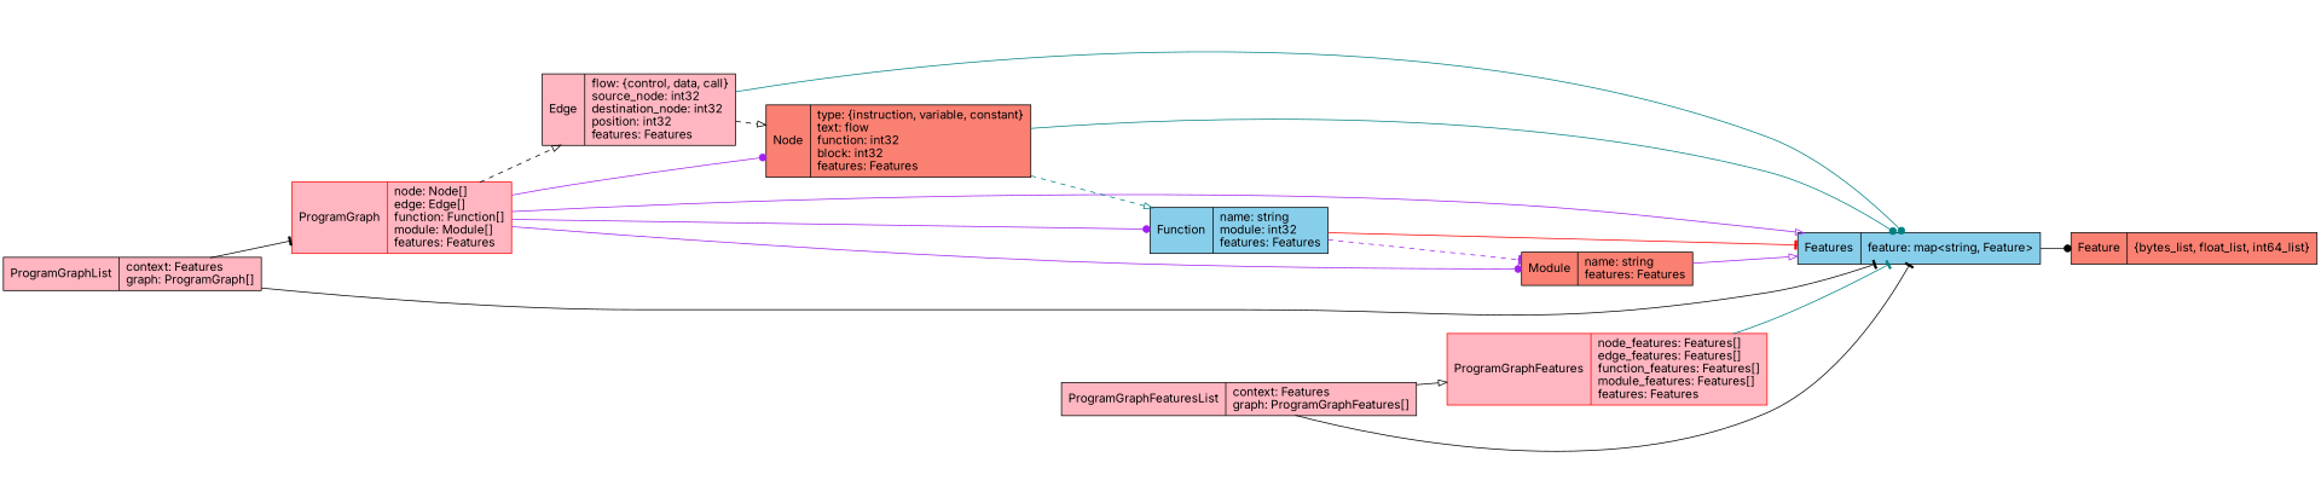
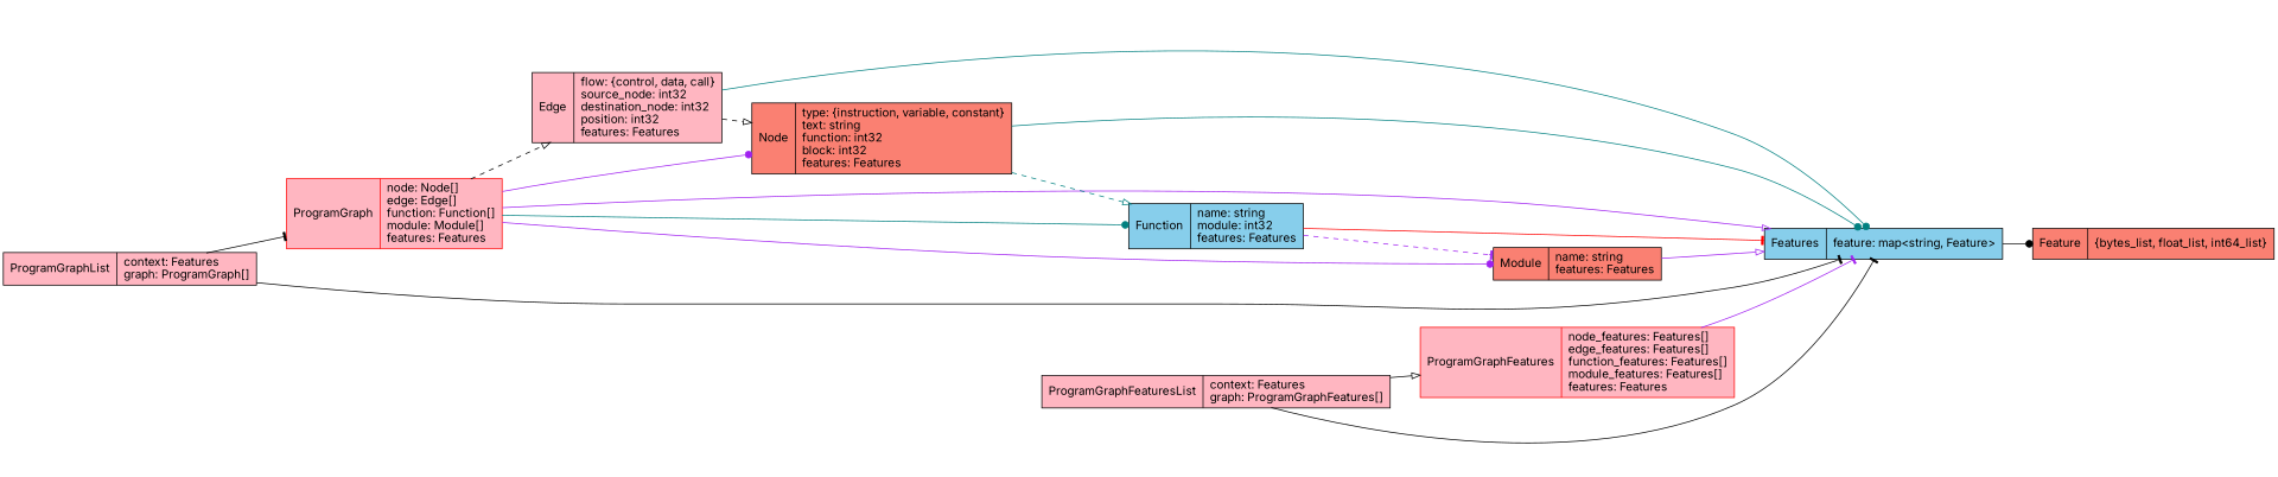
  digraph {
    fontname=Inter
    rankdir=LR
    node [fillcolor=lightpink fontname=Inter shape=record style=filled]
    edge [arrowhead=dot color=black fontname=Inter]
    n1 [color=red label="{ProgramGraph|node: Node[]\ledge: Edge[]\lfunction: Function[]\lmodule: Module[]\lfeatures: Features\l}"]
-   n2 [fillcolor=salmon label="{Node|type: \{instruction, variable, constant\}\ltext: flow\lfunction: int32\lblock: int32\lfeatures: Features\l}"]
+   n2 [fillcolor=salmon label="{Node|type: \{instruction, variable, constant\}\ltext: string\lfunction: int32\lblock: int32\lfeatures: Features\l}"]
    n3 [label="{Edge|flow: \{control, data, call\}\lsource_node: int32\ldestination_node: int32\lposition: int32\lfeatures: Features\l}"]
    n4 [fillcolor=skyblue label="{Features|feature: map\<string, Feature\>\l}"]
    n5 [fillcolor=skyblue label="{Function|name: string\lmodule: int32\lfeatures: Features\l}"]
    n6 [fillcolor=salmon label="{Module|name: string\lfeatures: Features\l}"]
    n7 [fillcolor=salmon label="{Feature|\{bytes_list, float_list, int64_list\}\l}"]
    n8 [label="{ProgramGraphList|context: Features\lgraph: ProgramGraph[]\l}"]
    n9 [color=red label="{ProgramGraphFeatures|node_features: Features[]\ledge_features: Features[]\lfunction_features: Features[]\lmodule_features: Features[]\lfeatures: Features\l}"]
    n10 [label="{ProgramGraphFeaturesList|context: Features\lgraph: ProgramGraphFeatures[]\l}"]
    n1 -> n2 [color=purple]
    n1 -> n3 [arrowhead=onormal style=dashed]
    n1 -> n4 [arrowhead=onormal color=purple]
-   n1 -> n5 [color=purple]
+   n1 -> n5 [color=teal]
    n1 -> n6 [color=purple]
    n2 -> n4 [color=teal]
    n2 -> n5 [arrowhead=onormal color=teal style=dashed]
    n3 -> n2 [arrowhead=onormal style=dashed]
    n3 -> n4 [color=teal]
    n4 -> n7
    n5 -> n4 [arrowhead=tee color=red]
    n5 -> n6 [arrowhead=tee color=purple style=dashed]
    n6 -> n4 [arrowhead=onormal color=purple]
    n8 -> n1 [arrowhead=tee]
    n8 -> n4 [arrowhead=tee]
-   n9 -> n4 [arrowhead=tee color=teal]
+   n9 -> n4 [arrowhead=tee color=purple]
    n10 -> n4 [arrowhead=tee]
    n10 -> n9 [arrowhead=onormal]
  }
